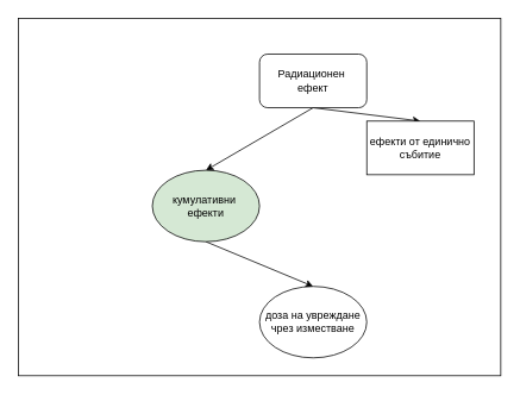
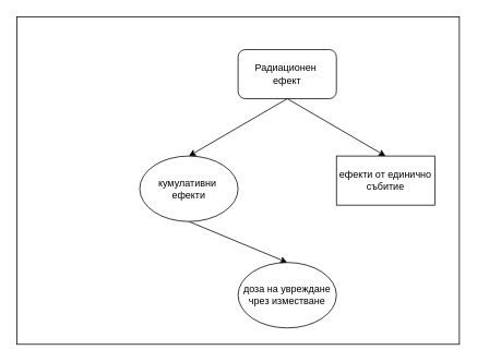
  <mxCell id="0" />
  <mxCell id="1" parent="0" />
  <mxCell id="2" value="" style="rounded=0;whiteSpace=wrap;html=1;" vertex="1" parent="1"><mxGeometry x="20" y="20" width="540" height="400" as="geometry" /></mxCell>
  <mxCell id="3" style="rounded=0;orthogonalLoop=1;jettySize=auto;html=1;exitX=0.5;exitY=1;exitDx=0;exitDy=0;entryX=0.5;entryY=0;entryDx=0;entryDy=0;" parent="1" source="5" target="6" edge="1"><mxGeometry relative="1" as="geometry" /></mxCell>
  <mxCell id="4" style="rounded=0;orthogonalLoop=1;jettySize=auto;html=1;exitX=0.5;exitY=1;exitDx=0;exitDy=0;entryX=0.5;entryY=0;entryDx=0;entryDy=0;" parent="1" source="5" target="8" edge="1"><mxGeometry relative="1" as="geometry" /></mxCell>
  <mxCell id="5" value="Радиационен&amp;nbsp;&lt;div&gt;ефект&lt;/div&gt;" style="rounded=1;whiteSpace=wrap;html=1;" parent="1" vertex="1"><mxGeometry x="290" y="60" width="120" height="60" as="geometry" /></mxCell>
- <mxCell id="6" value="ефекти от единично събитие" style="rounded=0;whiteSpace=wrap;html=1;" parent="1" vertex="1"><mxGeometry x="410" y="135" width="120" height="60" as="geometry" /></mxCell>
+ <mxCell id="6" value="ефекти от единично събитие" style="rounded=0;whiteSpace=wrap;html=1;" parent="1" vertex="1"><mxGeometry x="410" y="190" width="120" height="60" as="geometry" /></mxCell>
  <mxCell id="7" style="rounded=0;orthogonalLoop=1;jettySize=auto;html=1;exitX=0.5;exitY=1;exitDx=0;exitDy=0;entryX=0.5;entryY=0;entryDx=0;entryDy=0;" parent="1" source="8" target="9" edge="1"><mxGeometry relative="1" as="geometry" /></mxCell>
- <mxCell id="8" value="кумулативни&amp;nbsp;&lt;div&gt;ефекти&lt;/div&gt;" style="ellipse;whiteSpace=wrap;html=1;fillColor=#d5e8d4;" parent="1" vertex="1"><mxGeometry x="170" y="190" width="120" height="80" as="geometry" /></mxCell>
+ <mxCell id="8" value="кумулативни&amp;nbsp;&lt;div&gt;ефекти&lt;/div&gt;" style="ellipse;whiteSpace=wrap;html=1;" parent="1" vertex="1"><mxGeometry x="170" y="190" width="120" height="80" as="geometry" /></mxCell>
  <mxCell id="9" value="доза на увреждане чрез изместване" style="ellipse;whiteSpace=wrap;html=1;" parent="1" vertex="1"><mxGeometry x="290" y="320" width="120" height="80" as="geometry" /></mxCell>
